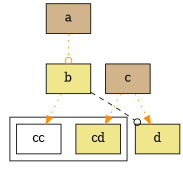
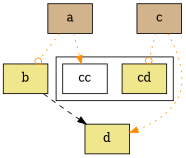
  digraph {
    node [fillcolor=khaki shape=record style=filled]
    edge [arrowhead=odot color=darkorange style=dotted]
    cc [fillcolor=white]
    cd
    a [color=black fillcolor=tan]
    b
    d
    c [fillcolor=tan]
    subgraph cluster_1 {
      lable="cluster man"
      cc
      cd
    }
    a -> b
-   b -> cc [arrowhead=normal]
-   b -> d [color=black style=dashed]
-   c -> cd [arrowhead=normal]
+   a -> cc [arrowhead=normal]
+   b -> d [arrowhead=normal color=black style=dashed]
+   c -> cd
    c -> d [arrowhead=normal]
  }
